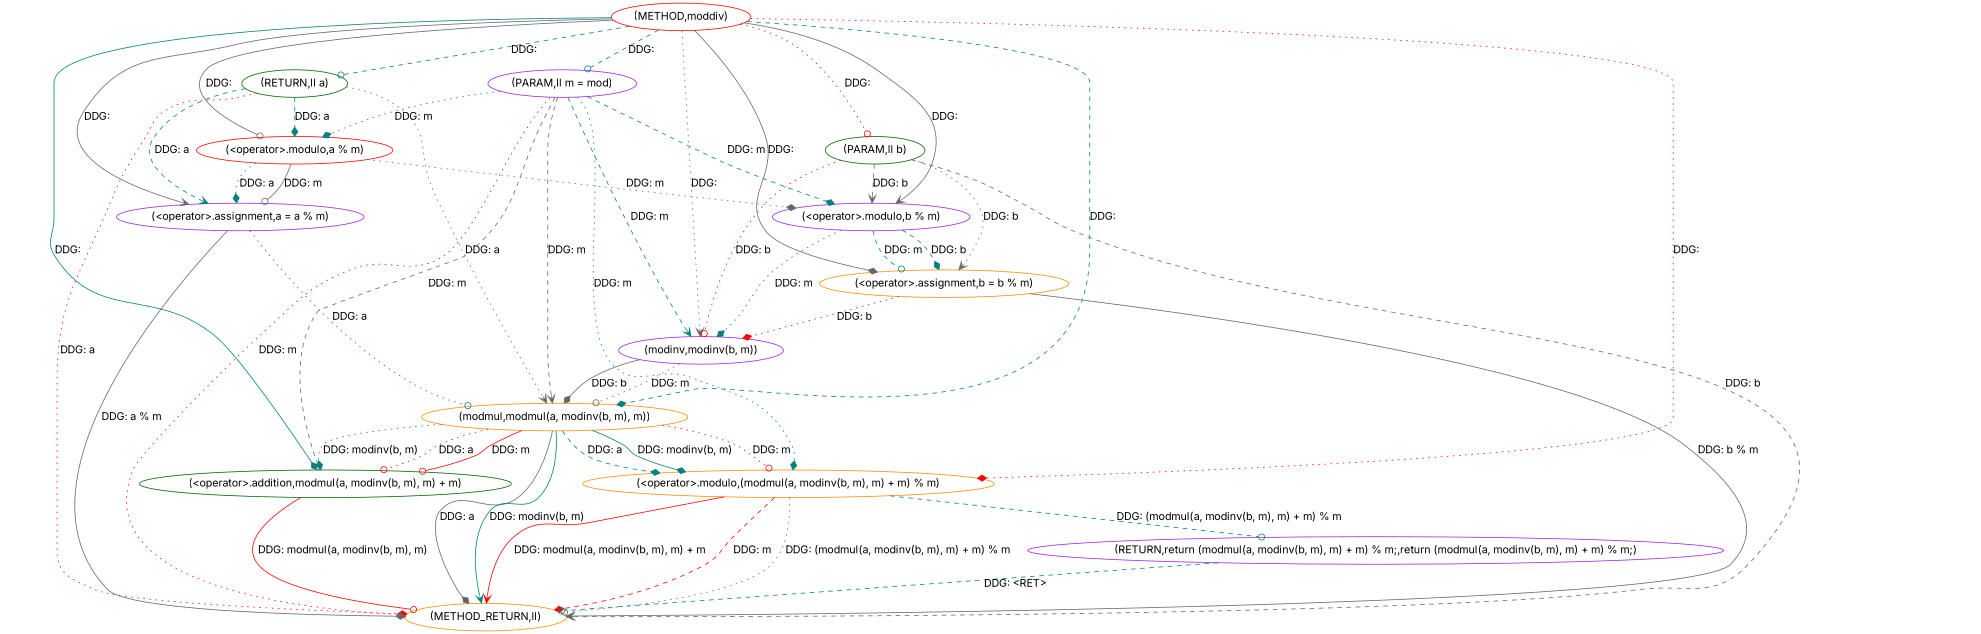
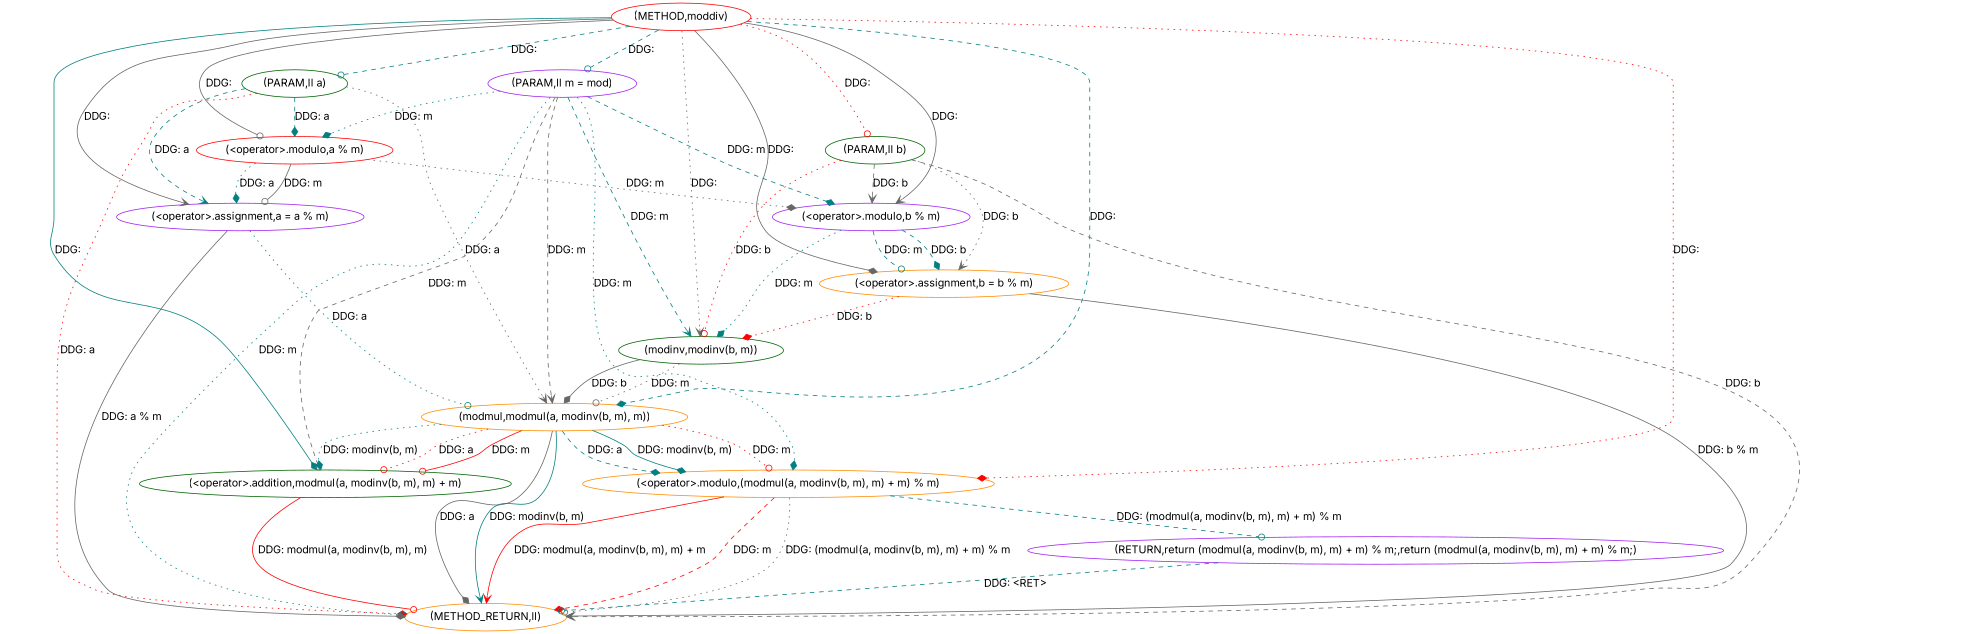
  digraph {
    fontname=Inter
    node [color=purple fontname=Inter]
    edge [arrowhead=diamond color=teal fontname=Inter style=dotted]
    n1 [color=red label="(METHOD,moddiv)"]
-   n2 [color=darkgreen label="(RETURN,ll a)"]
+   n2 [color=darkgreen label="(PARAM,ll a)"]
    n3 [color=darkgreen label="(PARAM,ll b)"]
    n4 [label="(PARAM,ll m = mod)"]
    n5 [label="(<operator>.assignment,a = a % m)"]
    n6 [color=darkorange label="(<operator>.assignment,b = b % m)"]
    n7 [color=darkorange label="(<operator>.modulo,(modmul(a, modinv(b, m), m) + m) % m)"]
    n8 [color=red label="(<operator>.modulo,a % m)"]
    n9 [label="(<operator>.modulo,b % m)"]
    n10 [color=darkgreen label="(<operator>.addition,modmul(a, modinv(b, m), m) + m)"]
    n11 [color=darkorange label="(modmul,modmul(a, modinv(b, m), m))"]
-   n12 [label="(modinv,modinv(b, m))"]
+   n12 [color=darkgreen label="(modinv,modinv(b, m))"]
    n13 [color=darkorange label="(METHOD_RETURN,ll)"]
    n14 [label="(RETURN,return (modmul(a, modinv(b, m), m) + m) % m;,return (modmul(a, modinv(b, m), m) + m) % m;)"]
    n1 -> n2 [arrowhead=odot label="DDG: " style=dashed]
    n1 -> n3 [arrowhead=odot color=red label="DDG: "]
    n1 -> n4 [arrowhead=odot label="DDG: " style=dashed]
    n1 -> n5 [arrowhead=vee color=gray40 label="DDG: " style=solid]
    n1 -> n6 [color=gray40 label="DDG: " style=solid]
    n1 -> n7 [color=red label="DDG: "]
    n1 -> n8 [arrowhead=odot color=gray40 label="DDG: " style=solid]
    n1 -> n9 [arrowhead=vee color=gray40 label="DDG: " style=solid]
    n1 -> n10 [label="DDG: " style=solid]
    n1 -> n11 [label="DDG: " style=dashed]
    n1 -> n12 [arrowhead=vee color=gray40 label="DDG: "]
    n2 -> n5 [arrowhead=vee label="DDG: a" style=dashed]
    n2 -> n8 [label="DDG: a" style=dashed]
    n2 -> n11 [arrowhead=vee color=gray40 label="DDG: a"]
    n2 -> n13 [color=red label="DDG: a"]
    n3 -> n6 [arrowhead=vee color=gray40 label="DDG: b"]
    n3 -> n9 [arrowhead=vee color=gray40 label="DDG: b" style=dashed]
    n3 -> n12 [arrowhead=odot color=red label="DDG: b"]
    n3 -> n13 [arrowhead=vee color=gray40 label="DDG: b" style=dashed]
    n4 -> n7 [label="DDG: m"]
    n4 -> n8 [label="DDG: m"]
    n4 -> n9 [label="DDG: m" style=dashed]
    n4 -> n10 [arrowhead=odot color=gray40 label="DDG: m" style=dashed]
    n4 -> n11 [arrowhead=vee color=gray40 label="DDG: m" style=dashed]
    n4 -> n12 [arrowhead=vee label="DDG: m" style=dashed]
-   n4 -> n13 [arrowhead=odot color=red label="DDG: m"]
+   n4 -> n13 [arrowhead=odot label="DDG: m"]
    n5 -> n11 [arrowhead=odot label="DDG: a"]
    n5 -> n13 [color=gray40 label="DDG: a % m" style=solid]
    n6 -> n12 [color=red label="DDG: b"]
    n6 -> n13 [arrowhead=vee color=gray40 label="DDG: b % m" style=solid]
    n7 -> n13 [arrowhead=vee color=red label="DDG: modmul(a, modinv(b, m), m) + m" style=solid]
    n7 -> n13 [color=red label="DDG: m" style=dashed]
    n7 -> n13 [arrowhead=odot color=gray40 label="DDG: (modmul(a, modinv(b, m), m) + m) % m"]
    n7 -> n14 [arrowhead=odot label="DDG: (modmul(a, modinv(b, m), m) + m) % m" style=dashed]
    n8 -> n5 [arrowhead=odot color=gray40 label="DDG: m" style=solid]
    n8 -> n5 [label="DDG: a"]
    n8 -> n9 [color=gray40 label="DDG: m"]
    n9 -> n6 [arrowhead=odot label="DDG: m" style=dashed]
    n9 -> n6 [label="DDG: b" style=dashed]
    n9 -> n12 [label="DDG: m"]
    n10 -> n13 [arrowhead=odot color=red label="DDG: modmul(a, modinv(b, m), m)" style=solid]
    n11 -> n7 [arrowhead=odot color=red label="DDG: m"]
    n11 -> n7 [label="DDG: a" style=dashed]
    n11 -> n7 [label="DDG: modinv(b, m)" style=solid]
    n11 -> n10 [arrowhead=odot color=red label="DDG: a"]
    n11 -> n10 [arrowhead=odot color=red label="DDG: m" style=solid]
    n11 -> n10 [label="DDG: modinv(b, m)"]
    n11 -> n13 [color=gray40 label="DDG: a" style=solid]
    n11 -> n13 [arrowhead=vee label="DDG: modinv(b, m)" style=solid]
    n12 -> n11 [arrowhead=odot color=gray40 label="DDG: m"]
    n12 -> n11 [color=gray40 label="DDG: b" style=solid]
    n14 -> n13 [arrowhead=odot label="DDG: <RET>" style=dashed]
  }
